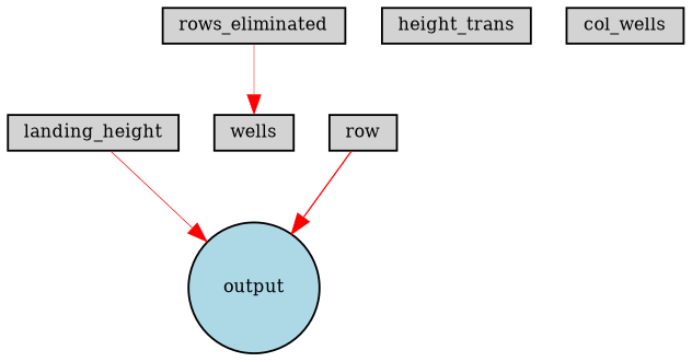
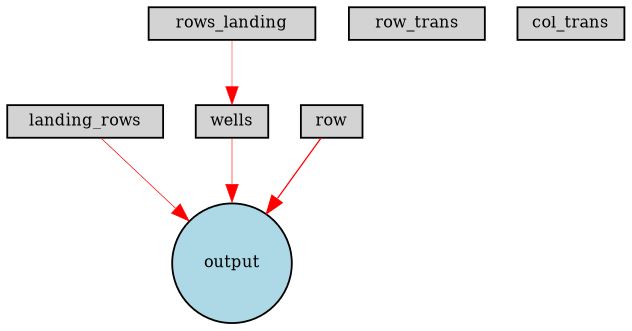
  digraph {
    node [fillcolor=lightgray fontsize=9 shape=box style=filled]
    edge [color=red style=solid]
-   landing_height [height=0.2 width=0.2]
+   landing_height [height=0.2 width=0.2 label=landing_rows]
    output [fillcolor=lightblue height=0.2 shape=circle width=0.2]
-   rows_eliminated [height=0.2 width=0.2]
+   rows_eliminated [height=0.2 width=0.2 label=rows_landing]
    wells [height=0.2 width=0.2]
-   row_trans [height=0.2 width=0.2 label=height_trans]
-   col_trans [height=0.2 width=0.2 label=col_wells]
+   row_trans [height=0.2 width=0.2]
+   col_trans [height=0.2 width=0.2]
    n7 [height=0.2 label=row width=0.2]
    landing_height -> output [penwidth=0.3906874993386562]
    rows_eliminated -> wells [penwidth=0.2536838662631607]
+   wells -> output [penwidth=0.3285750716475916]
    n7 -> output [penwidth=0.7026316344533885]
  }
